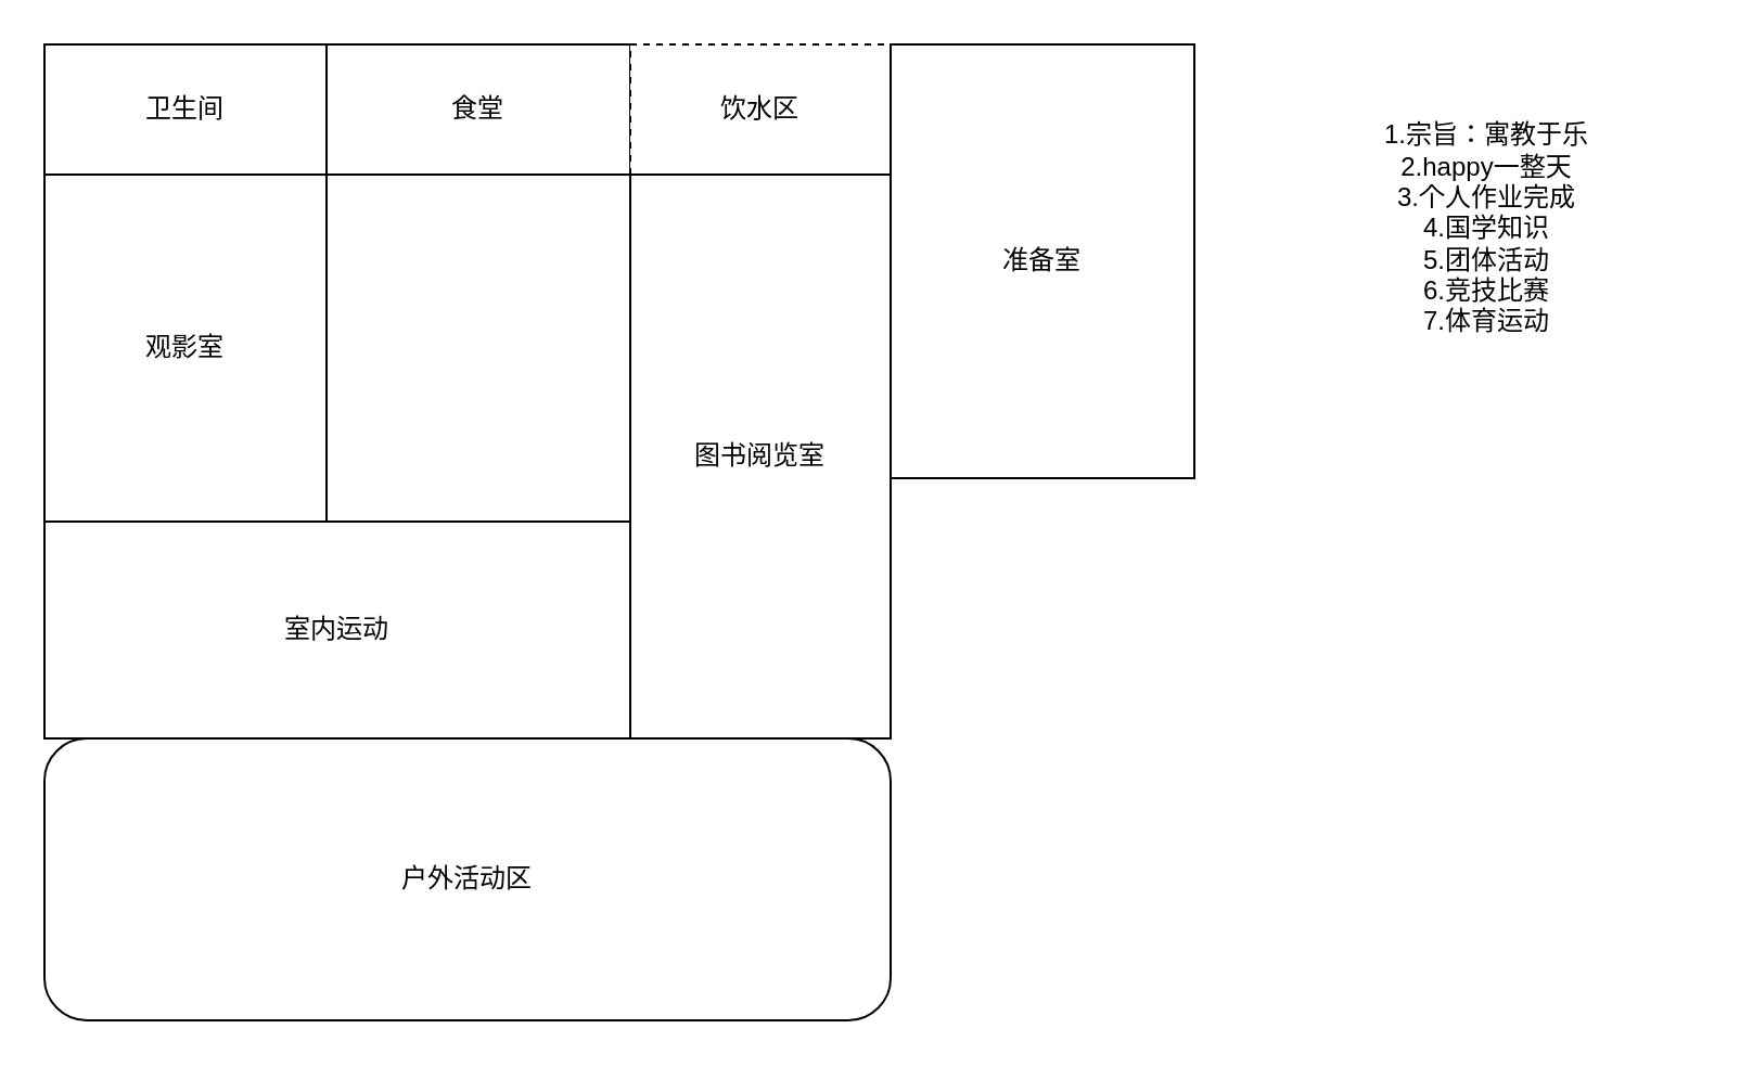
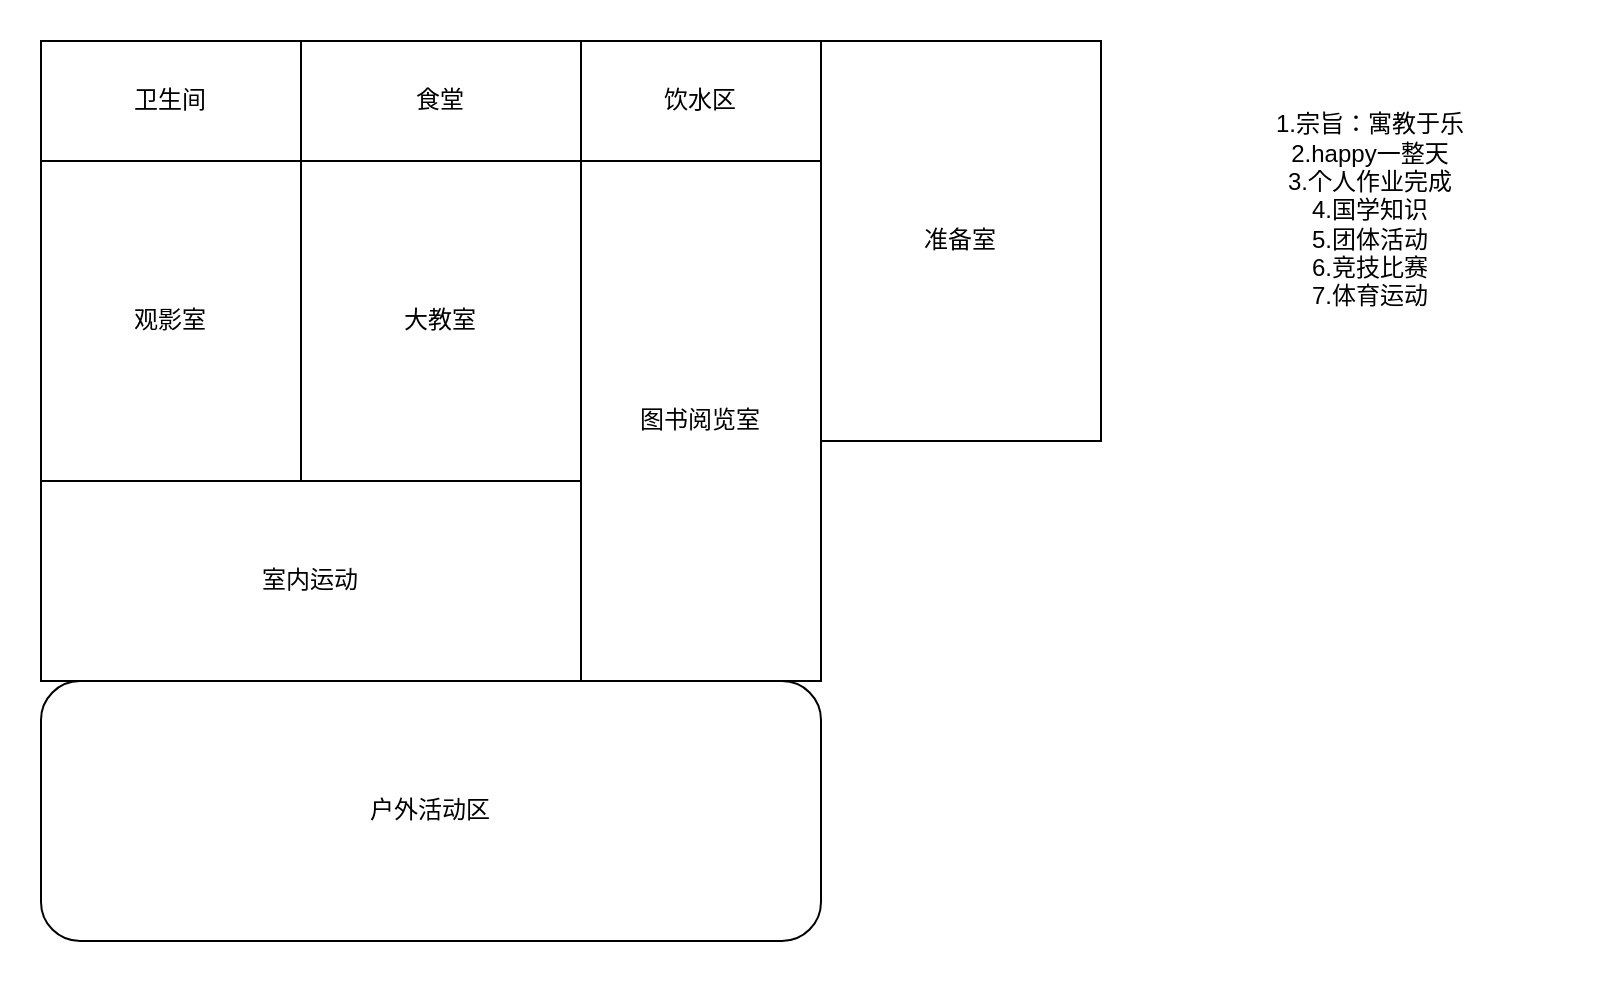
  <mxCell id="0" />
  <mxCell id="1" parent="0" />
+ <mxCell id="2" value="大教室" style="rounded=0;whiteSpace=wrap;html=1;" vertex="1" parent="1"><mxGeometry x="150" y="80" width="140" height="160" as="geometry" /></mxCell>
  <mxCell id="3" value="观影室" style="rounded=0;whiteSpace=wrap;html=1;" vertex="1" parent="1"><mxGeometry x="20" y="80" width="130" height="160" as="geometry" /></mxCell>
  <mxCell id="4" value="食堂" style="rounded=0;whiteSpace=wrap;html=1;" vertex="1" parent="1"><mxGeometry x="150" y="20" width="140" height="60" as="geometry" /></mxCell>
- <mxCell id="5" value="饮水区" style="rounded=0;whiteSpace=wrap;html=1;dashed=1;" vertex="1" parent="1"><mxGeometry x="290" y="20" width="120" height="60" as="geometry" /></mxCell>
+ <mxCell id="5" value="饮水区" style="rounded=0;whiteSpace=wrap;html=1;" vertex="1" parent="1"><mxGeometry x="290" y="20" width="120" height="60" as="geometry" /></mxCell>
  <mxCell id="6" value="图书阅览室" style="rounded=0;whiteSpace=wrap;html=1;" vertex="1" parent="1"><mxGeometry x="290" y="80" width="120" height="260" as="geometry" /></mxCell>
  <mxCell id="7" value="室内运动" style="rounded=0;whiteSpace=wrap;html=1;" vertex="1" parent="1"><mxGeometry x="20" y="240" width="270" height="100" as="geometry" /></mxCell>
  <mxCell id="8" value="卫生间" style="rounded=0;whiteSpace=wrap;html=1;" vertex="1" parent="1"><mxGeometry x="20" y="20" width="130" height="60" as="geometry" /></mxCell>
  <mxCell id="9" value="户外活动区" style="whiteSpace=wrap;html=1;rounded=1;" vertex="1" parent="1"><mxGeometry x="20" y="340" width="390" height="130" as="geometry" /></mxCell>
  <mxCell id="10" value="准备室" style="rounded=0;whiteSpace=wrap;html=1;" vertex="1" parent="1"><mxGeometry x="410" y="20" width="140" height="200" as="geometry" /></mxCell>
  <mxCell id="11" value="1.宗旨：寓教于乐&lt;br&gt;2.happy一整天&lt;br&gt;3.个人作业完成&lt;br&gt;4.国学知识&lt;br&gt;5.团体活动&lt;br&gt;6.竞技比赛&lt;br&gt;7.体育运动" style="text;html=1;strokeColor=none;fillColor=none;align=center;verticalAlign=middle;whiteSpace=wrap;rounded=0;" vertex="1" parent="1"><mxGeometry x="590" y="30" width="190" height="150" as="geometry" /></mxCell>
